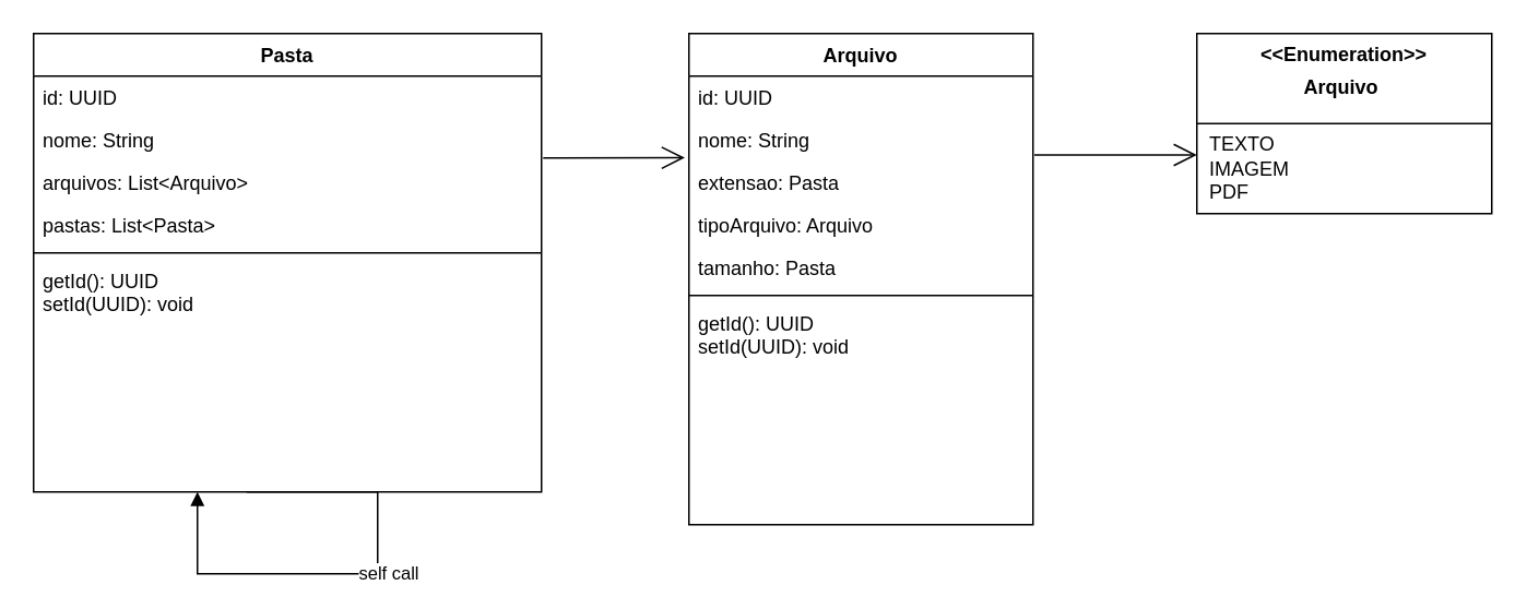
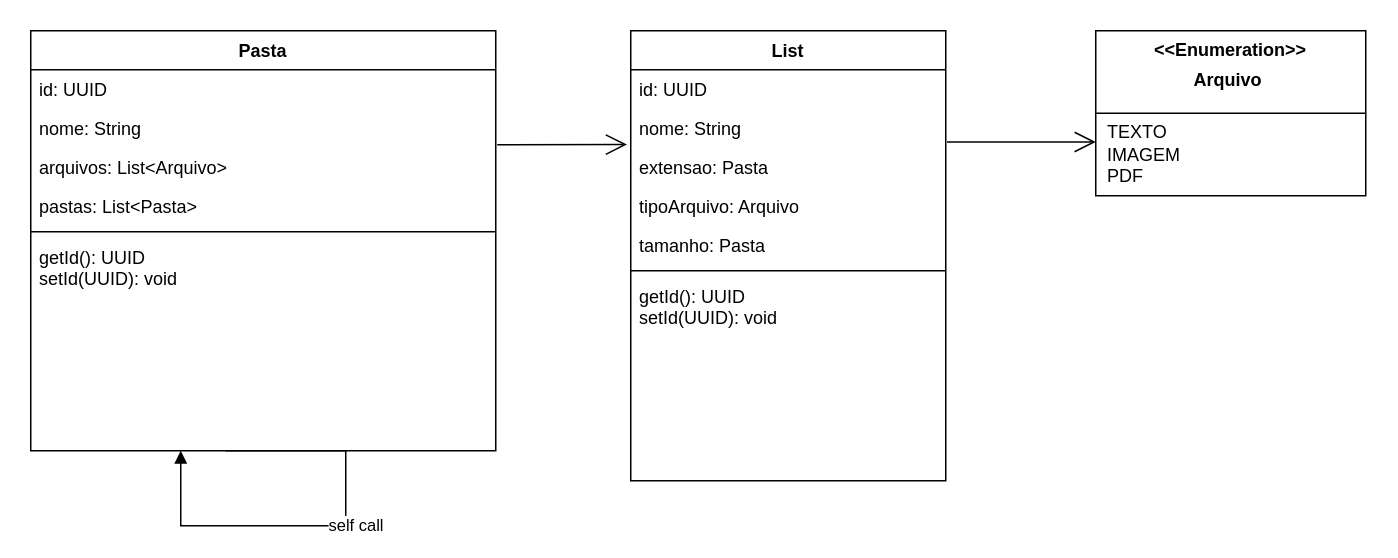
  <mxCell id="0" />
  <mxCell id="1" parent="0" />
  <mxCell id="2" value="Pasta" style="swimlane;fontStyle=1;align=center;verticalAlign=top;childLayout=stackLayout;horizontal=1;startSize=26;horizontalStack=0;resizeParent=1;resizeParentMax=0;resizeLast=0;collapsible=1;marginBottom=0;" vertex="1" parent="1"><mxGeometry x="20" y="20" width="310" height="280" as="geometry"><mxRectangle x="254" y="220" width="60" height="26" as="alternateBounds" /></mxGeometry></mxCell>
  <mxCell id="3" value="id: UUID" style="text;strokeColor=none;fillColor=none;align=left;verticalAlign=top;spacingLeft=4;spacingRight=4;overflow=hidden;rotatable=0;points=[[0,0.5],[1,0.5]];portConstraint=eastwest;" vertex="1" parent="2"><mxGeometry y="26" width="310" height="26" as="geometry" /></mxCell>
  <mxCell id="4" value="nome: String" style="text;strokeColor=none;fillColor=none;align=left;verticalAlign=top;spacingLeft=4;spacingRight=4;overflow=hidden;rotatable=0;points=[[0,0.5],[1,0.5]];portConstraint=eastwest;" vertex="1" parent="2"><mxGeometry y="52" width="310" height="26" as="geometry" /></mxCell>
  <mxCell id="5" value="arquivos: List&lt;Arquivo&gt;" style="text;strokeColor=none;fillColor=none;align=left;verticalAlign=top;spacingLeft=4;spacingRight=4;overflow=hidden;rotatable=0;points=[[0,0.5],[1,0.5]];portConstraint=eastwest;" vertex="1" parent="2"><mxGeometry y="78" width="310" height="26" as="geometry" /></mxCell>
  <mxCell id="6" value="pastas: List&lt;Pasta&gt;" style="text;strokeColor=none;fillColor=none;align=left;verticalAlign=top;spacingLeft=4;spacingRight=4;overflow=hidden;rotatable=0;points=[[0,0.5],[1,0.5]];portConstraint=eastwest;" vertex="1" parent="2"><mxGeometry y="104" width="310" height="26" as="geometry" /></mxCell>
  <mxCell id="7" value="" style="line;strokeWidth=1;fillColor=none;align=left;verticalAlign=middle;spacingTop=-1;spacingLeft=3;spacingRight=3;rotatable=0;labelPosition=right;points=[];portConstraint=eastwest;" vertex="1" parent="2"><mxGeometry y="130" width="310" height="8" as="geometry" /></mxCell>
  <mxCell id="8" value="getId(): UUID&#10;setId(UUID): void" style="text;strokeColor=none;fillColor=none;align=left;verticalAlign=top;spacingLeft=4;spacingRight=4;overflow=hidden;rotatable=0;points=[[0,0.5],[1,0.5]];portConstraint=eastwest;" vertex="1" parent="2"><mxGeometry y="138" width="310" height="142" as="geometry" /></mxCell>
- <mxCell id="9" value="Arquivo" style="swimlane;fontStyle=1;align=center;verticalAlign=top;childLayout=stackLayout;horizontal=1;startSize=26;horizontalStack=0;resizeParent=1;resizeParentMax=0;resizeLast=0;collapsible=1;marginBottom=0;" vertex="1" parent="1"><mxGeometry x="420" y="20" width="210" height="300" as="geometry" /></mxCell>
+ <mxCell id="9" value="List" style="swimlane;fontStyle=1;align=center;verticalAlign=top;childLayout=stackLayout;horizontal=1;startSize=26;horizontalStack=0;resizeParent=1;resizeParentMax=0;resizeLast=0;collapsible=1;marginBottom=0;" vertex="1" parent="1"><mxGeometry x="420" y="20" width="210" height="300" as="geometry" /></mxCell>
  <mxCell id="10" value="id: UUID" style="text;strokeColor=none;fillColor=none;align=left;verticalAlign=top;spacingLeft=4;spacingRight=4;overflow=hidden;rotatable=0;points=[[0,0.5],[1,0.5]];portConstraint=eastwest;" vertex="1" parent="9"><mxGeometry y="26" width="210" height="26" as="geometry" /></mxCell>
  <mxCell id="11" value="nome: String" style="text;strokeColor=none;fillColor=none;align=left;verticalAlign=top;spacingLeft=4;spacingRight=4;overflow=hidden;rotatable=0;points=[[0,0.5],[1,0.5]];portConstraint=eastwest;" vertex="1" parent="9"><mxGeometry y="52" width="210" height="26" as="geometry" /></mxCell>
  <mxCell id="12" value="extensao: Pasta" style="text;strokeColor=none;fillColor=none;align=left;verticalAlign=top;spacingLeft=4;spacingRight=4;overflow=hidden;rotatable=0;points=[[0,0.5],[1,0.5]];portConstraint=eastwest;" vertex="1" parent="9"><mxGeometry y="78" width="210" height="26" as="geometry" /></mxCell>
  <mxCell id="13" value="tipoArquivo: Arquivo" style="text;strokeColor=none;fillColor=none;align=left;verticalAlign=top;spacingLeft=4;spacingRight=4;overflow=hidden;rotatable=0;points=[[0,0.5],[1,0.5]];portConstraint=eastwest;" vertex="1" parent="9"><mxGeometry y="104" width="210" height="26" as="geometry" /></mxCell>
  <mxCell id="14" value="tamanho: Pasta" style="text;strokeColor=none;fillColor=none;align=left;verticalAlign=top;spacingLeft=4;spacingRight=4;overflow=hidden;rotatable=0;points=[[0,0.5],[1,0.5]];portConstraint=eastwest;" vertex="1" parent="9"><mxGeometry y="130" width="210" height="26" as="geometry" /></mxCell>
  <mxCell id="15" value="" style="line;strokeWidth=1;fillColor=none;align=left;verticalAlign=middle;spacingTop=-1;spacingLeft=3;spacingRight=3;rotatable=0;labelPosition=right;points=[];portConstraint=eastwest;" vertex="1" parent="9"><mxGeometry y="156" width="210" height="8" as="geometry" /></mxCell>
  <mxCell id="16" value="getId(): UUID&#10;setId(UUID): void" style="text;strokeColor=none;fillColor=none;align=left;verticalAlign=top;spacingLeft=4;spacingRight=4;overflow=hidden;rotatable=0;points=[[0,0.5],[1,0.5]];portConstraint=eastwest;" vertex="1" parent="9"><mxGeometry y="164" width="210" height="136" as="geometry" /></mxCell>
  <mxCell id="17" value="&lt;p style=&quot;margin: 0px ; margin-top: 6px ; text-align: center&quot;&gt;&lt;b&gt;&amp;lt;&amp;lt;Enumeration&amp;gt;&amp;gt;&lt;/b&gt;&lt;/p&gt;&lt;p style=&quot;margin: 0px ; margin-top: 6px ; text-align: center&quot;&gt;&lt;b&gt;Arquivo&amp;nbsp;&lt;/b&gt;&lt;/p&gt;&lt;p style=&quot;margin: 0px ; margin-top: 6px ; text-align: center&quot;&gt;&lt;b&gt;&lt;br&gt;&lt;/b&gt;&lt;/p&gt;&lt;p style=&quot;margin: 0px ; margin-left: 8px&quot;&gt;TEXTO&lt;/p&gt;&lt;p style=&quot;margin: 0px ; margin-left: 8px&quot;&gt;IMAGEM&lt;/p&gt;&lt;p style=&quot;margin: 0px ; margin-left: 8px&quot;&gt;PDF&lt;/p&gt;" style="align=left;overflow=fill;html=1;dropTarget=0;" vertex="1" parent="1"><mxGeometry x="730" y="20" width="180" height="110" as="geometry" /></mxCell>
  <mxCell id="18" value="" style="endArrow=open;endFill=1;endSize=12;html=1;exitX=1.004;exitY=0.853;exitDx=0;exitDy=0;exitPerimeter=0;entryX=0;entryY=0.674;entryDx=0;entryDy=0;entryPerimeter=0;" edge="1" parent="1" source="11" target="17"><mxGeometry width="160" relative="1" as="geometry"><mxPoint x="290" y="110" as="sourcePoint" /><mxPoint x="450" y="110" as="targetPoint" /><Array as="points" /></mxGeometry></mxCell>
  <mxCell id="19" value="" style="line;strokeWidth=1;fillColor=none;align=left;verticalAlign=middle;spacingTop=-1;spacingLeft=3;spacingRight=3;rotatable=0;labelPosition=right;points=[];portConstraint=eastwest;" vertex="1" parent="1"><mxGeometry x="730" y="71" width="180" height="8" as="geometry" /></mxCell>
  <mxCell id="20" value="self call" style="edgeStyle=orthogonalEdgeStyle;html=1;align=left;spacingLeft=2;endArrow=block;rounded=0;entryX=1;entryY=0;" edge="1" parent="1"><mxGeometry relative="1" as="geometry"><mxPoint x="150" y="300" as="sourcePoint" /><Array as="points"><mxPoint x="230" y="300" /><mxPoint x="230" y="350" /><mxPoint x="120" y="350" /></Array><mxPoint x="120" y="300" as="targetPoint" /></mxGeometry></mxCell>
  <mxCell id="21" value="" style="endArrow=open;endFill=1;endSize=12;html=1;entryX=-0.012;entryY=-0.083;entryDx=0;entryDy=0;entryPerimeter=0;" edge="1" parent="1" target="12"><mxGeometry width="160" relative="1" as="geometry"><mxPoint x="331" y="96" as="sourcePoint" /><mxPoint x="450" y="190" as="targetPoint" /></mxGeometry></mxCell>
